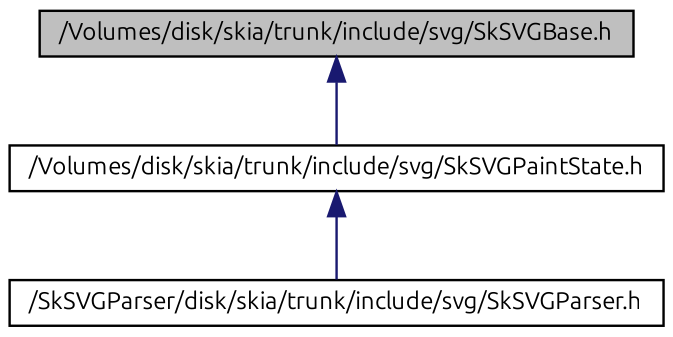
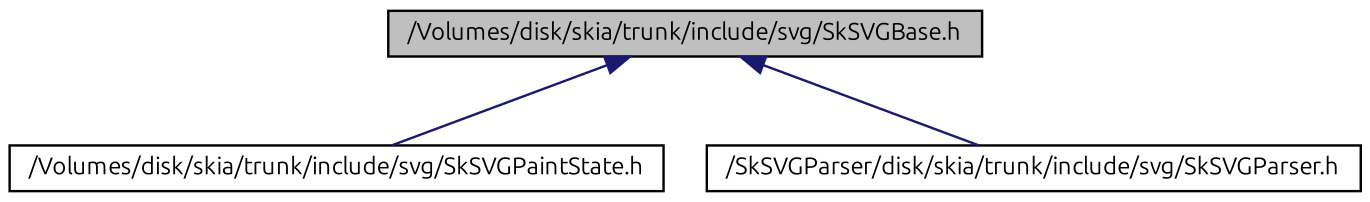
  digraph {
    fontname=Ubuntu
    node [color=black fillcolor=white fontname=Ubuntu fontsize=10 shape=record style=filled]
    edge [color=midnightblue dir=back fontname=Ubuntu fontsize=10 labelfontname=FreeSans labelfontsize=10 style=solid]
    n1 [fillcolor=grey75 fontcolor=black height=0.2 label="/Volumes/disk/skia/trunk/include/svg/SkSVGBase.h" width=0.4]
    n2 [height=0.2 label="/Volumes/disk/skia/trunk/include/svg/SkSVGPaintState.h" width=0.4]
    n3 [height=0.2 label="/SkSVGParser/disk/skia/trunk/include/svg/SkSVGParser.h" width=0.4]
    n1 -> n2
-   n2 -> n3
+   n1 -> n3
  }
